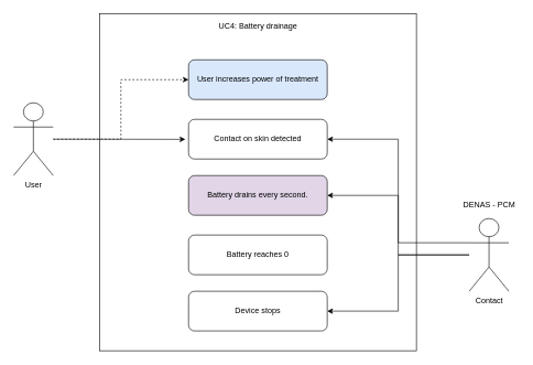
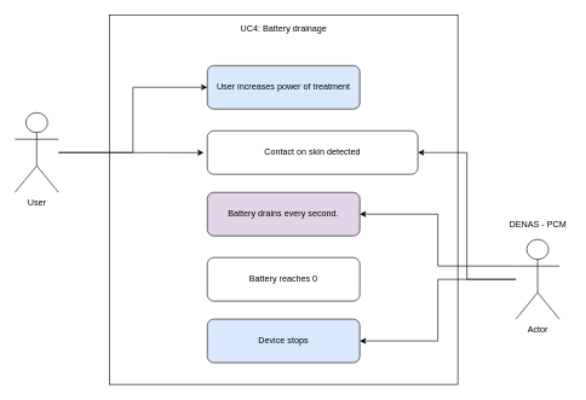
  <mxCell id="0" />
  <mxCell id="1" parent="0" />
  <mxCell id="2" value="" style="rounded=0;whiteSpace=wrap;html=1;" vertex="1" parent="1"><mxGeometry x="150" y="20" width="480" height="510" as="geometry" /></mxCell>
- <mxCell id="3" style="edgeStyle=orthogonalEdgeStyle;rounded=0;orthogonalLoop=1;jettySize=auto;html=1;entryX=0;entryY=0.5;entryDx=0;entryDy=0;dashed=1;" edge="1" parent="1" source="5" target="7"><mxGeometry relative="1" as="geometry" /></mxCell>
+ <mxCell id="3" style="edgeStyle=orthogonalEdgeStyle;rounded=0;orthogonalLoop=1;jettySize=auto;html=1;entryX=0;entryY=0.5;entryDx=0;entryDy=0;" edge="1" parent="1" source="5" target="7"><mxGeometry relative="1" as="geometry" /></mxCell>
  <mxCell id="4" style="edgeStyle=orthogonalEdgeStyle;rounded=0;orthogonalLoop=1;jettySize=auto;html=1;entryX=0.271;entryY=0.373;entryDx=0;entryDy=0;entryPerimeter=0;" edge="1" parent="1" source="5" target="2"><mxGeometry relative="1" as="geometry" /></mxCell>
  <mxCell id="5" value="User" style="shape=umlActor;verticalLabelPosition=bottom;verticalAlign=top;html=1;outlineConnect=0;" vertex="1" parent="1"><mxGeometry x="20" y="155" width="60" height="110" as="geometry" /></mxCell>
  <mxCell id="6" value="UC4: Battery drainage" style="text;html=1;strokeColor=none;fillColor=none;align=center;verticalAlign=middle;whiteSpace=wrap;rounded=0;" vertex="1" parent="1"><mxGeometry x="247.5" y="30" width="285" height="20" as="geometry" /></mxCell>
  <mxCell id="7" value="User increases power of treatment" style="rounded=1;whiteSpace=wrap;html=1;fillColor=#dae8fc;" vertex="1" parent="1"><mxGeometry x="285" y="90" width="210" height="60" as="geometry" /></mxCell>
  <mxCell id="8" style="edgeStyle=orthogonalEdgeStyle;rounded=0;orthogonalLoop=1;jettySize=auto;html=1;entryX=1;entryY=0.5;entryDx=0;entryDy=0;" edge="1" parent="1" source="11" target="16"><mxGeometry relative="1" as="geometry" /></mxCell>
  <mxCell id="9" style="edgeStyle=orthogonalEdgeStyle;rounded=0;orthogonalLoop=1;jettySize=auto;html=1;entryX=1;entryY=0.5;entryDx=0;entryDy=0;" edge="1" parent="1" source="11" target="13"><mxGeometry relative="1" as="geometry" /></mxCell>
  <mxCell id="10" style="edgeStyle=orthogonalEdgeStyle;rounded=0;orthogonalLoop=1;jettySize=auto;html=1;exitX=0;exitY=0.333;exitDx=0;exitDy=0;exitPerimeter=0;entryX=1;entryY=0.5;entryDx=0;entryDy=0;" edge="1" parent="1" source="11" target="14"><mxGeometry relative="1" as="geometry" /></mxCell>
- <mxCell id="11" value="Contact" style="shape=umlActor;verticalLabelPosition=bottom;verticalAlign=top;html=1;outlineConnect=0;" vertex="1" parent="1"><mxGeometry x="710" y="330" width="60" height="110" as="geometry" /></mxCell>
+ <mxCell id="11" value="Actor" style="shape=umlActor;verticalLabelPosition=bottom;verticalAlign=top;html=1;outlineConnect=0;" vertex="1" parent="1"><mxGeometry x="710" y="330" width="60" height="110" as="geometry" /></mxCell>
  <mxCell id="12" value="DENAS - PCM" style="text;html=1;align=center;verticalAlign=middle;resizable=0;points=[];autosize=1;" vertex="1" parent="1"><mxGeometry x="695" y="300" width="90" height="20" as="geometry" /></mxCell>
- <mxCell id="13" value="Contact on skin detected" style="rounded=1;whiteSpace=wrap;html=1;" vertex="1" parent="1"><mxGeometry x="285" y="180" width="210" height="60" as="geometry" /></mxCell>
+ <mxCell id="13" value="Contact on skin detected" style="rounded=1;whiteSpace=wrap;html=1;" vertex="1" parent="1"><mxGeometry x="285" y="180" width="290" height="60" as="geometry" /></mxCell>
  <mxCell id="14" value="Battery drains every second." style="rounded=1;whiteSpace=wrap;html=1;fillColor=#e1d5e7;" vertex="1" parent="1"><mxGeometry x="285" y="265" width="210" height="60" as="geometry" /></mxCell>
  <mxCell id="15" value="Battery reaches 0" style="rounded=1;whiteSpace=wrap;html=1;" vertex="1" parent="1"><mxGeometry x="285" y="355" width="210" height="60" as="geometry" /></mxCell>
- <mxCell id="16" value="Device stops" style="rounded=1;whiteSpace=wrap;html=1;" vertex="1" parent="1"><mxGeometry x="285" y="440" width="210" height="60" as="geometry" /></mxCell>
+ <mxCell id="16" value="Device stops" style="rounded=1;whiteSpace=wrap;html=1;fillColor=#dae8fc;" vertex="1" parent="1"><mxGeometry x="285" y="440" width="210" height="60" as="geometry" /></mxCell>
